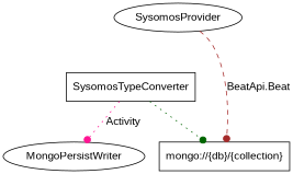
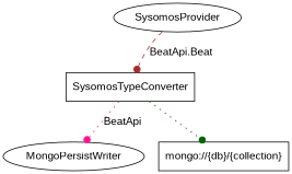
  digraph {
    fontname="Liberation Sans"
    node [fontname="Liberation Sans" shape=ellipse]
    edge [arrowhead=dot fontname="Liberation Sans" style=dotted]
    n1 [label=SysomosProvider]
    n2 [label=SysomosTypeConverter shape=box]
    n3 [label=MongoPersistWriter]
    n4 [label="mongo://{db}/{collection}" shape=box]
-   n1 -> n4 [color=brown label="BeatApi.Beat" style=dashed]
-   n2 -> n3 [color=deeppink label=Activity]
+   n1 -> n2 [color=brown label="BeatApi.Beat" style=dashed]
+   n2 -> n3 [color=deeppink label=BeatApi]
    n2 -> n4 [color=darkgreen]
  }
